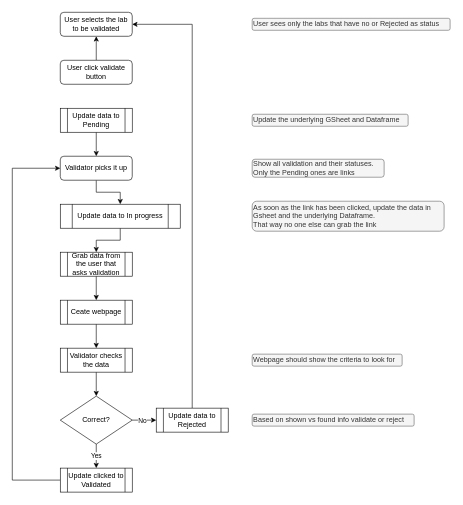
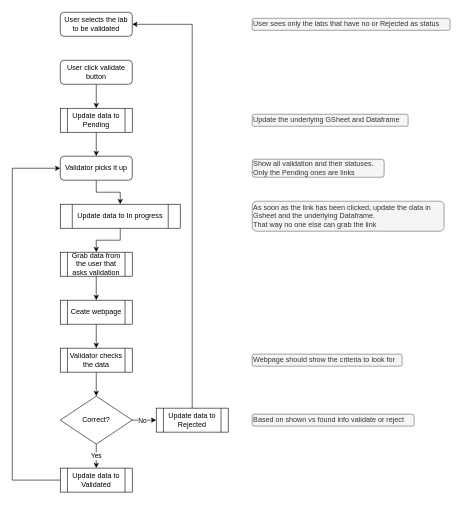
  <mxCell id="0" />
  <mxCell id="1" parent="0" />
  <mxCell id="2" value="User selects the lab to be validated" style="rounded=1;whiteSpace=wrap;html=1;" vertex="1" parent="1"><mxGeometry x="100" y="20" width="120" height="40" as="geometry" /></mxCell>
- <mxCell id="3" value="" style="edgeStyle=orthogonalEdgeStyle;rounded=0;orthogonalLoop=1;jettySize=auto;html=1;" edge="1" parent="1" source="4" target="2"><mxGeometry relative="1" as="geometry" /></mxCell>
+ <mxCell id="3" value="" style="edgeStyle=orthogonalEdgeStyle;rounded=0;orthogonalLoop=1;jettySize=auto;html=1;" edge="1" parent="1" source="4" target="6"><mxGeometry relative="1" as="geometry" /></mxCell>
  <mxCell id="4" value="User click validate button" style="rounded=1;whiteSpace=wrap;html=1;" vertex="1" parent="1"><mxGeometry x="100" y="100" width="120" height="40" as="geometry" /></mxCell>
  <mxCell id="5" value="" style="edgeStyle=orthogonalEdgeStyle;rounded=0;orthogonalLoop=1;jettySize=auto;html=1;" edge="1" parent="1" source="6" target="8"><mxGeometry relative="1" as="geometry" /></mxCell>
  <mxCell id="6" value="Update data to Pending" style="shape=process;whiteSpace=wrap;html=1;backgroundOutline=1;" vertex="1" parent="1"><mxGeometry x="100" y="180" width="120" height="40" as="geometry" /></mxCell>
  <mxCell id="7" value="" style="edgeStyle=orthogonalEdgeStyle;rounded=0;orthogonalLoop=1;jettySize=auto;html=1;" edge="1" parent="1" source="8" target="10"><mxGeometry relative="1" as="geometry" /></mxCell>
  <mxCell id="8" value="Validator picks it up" style="rounded=1;whiteSpace=wrap;html=1;" vertex="1" parent="1"><mxGeometry x="100" y="260" width="120" height="40" as="geometry" /></mxCell>
  <mxCell id="9" value="" style="edgeStyle=orthogonalEdgeStyle;rounded=0;orthogonalLoop=1;jettySize=auto;html=1;" edge="1" parent="1" source="10" target="12"><mxGeometry relative="1" as="geometry" /></mxCell>
  <mxCell id="10" value="Update data to In progress" style="shape=process;whiteSpace=wrap;html=1;backgroundOutline=1;" vertex="1" parent="1"><mxGeometry x="100" y="340" width="200" height="40" as="geometry" /></mxCell>
  <mxCell id="11" value="" style="edgeStyle=orthogonalEdgeStyle;rounded=0;orthogonalLoop=1;jettySize=auto;html=1;" edge="1" parent="1" source="12" target="14"><mxGeometry relative="1" as="geometry" /></mxCell>
  <mxCell id="12" value="Grab data from the user that asks validation" style="shape=process;whiteSpace=wrap;html=1;backgroundOutline=1;" vertex="1" parent="1"><mxGeometry x="100" y="420" width="120" height="40" as="geometry" /></mxCell>
  <mxCell id="13" value="" style="edgeStyle=orthogonalEdgeStyle;rounded=0;orthogonalLoop=1;jettySize=auto;html=1;" edge="1" parent="1" source="14" target="16"><mxGeometry relative="1" as="geometry" /></mxCell>
  <mxCell id="14" value="Ceate webpage" style="shape=process;whiteSpace=wrap;html=1;backgroundOutline=1;" vertex="1" parent="1"><mxGeometry x="100" y="500" width="120" height="40" as="geometry" /></mxCell>
  <mxCell id="15" value="" style="edgeStyle=orthogonalEdgeStyle;rounded=0;orthogonalLoop=1;jettySize=auto;html=1;" edge="1" parent="1" source="16" target="21"><mxGeometry relative="1" as="geometry" /></mxCell>
  <mxCell id="16" value="Validator checks the data" style="shape=process;whiteSpace=wrap;html=1;backgroundOutline=1;" vertex="1" parent="1"><mxGeometry x="100" y="580" width="120" height="40" as="geometry" /></mxCell>
  <mxCell id="17" value="" style="edgeStyle=orthogonalEdgeStyle;rounded=0;orthogonalLoop=1;jettySize=auto;html=1;" edge="1" parent="1" source="21" target="25"><mxGeometry relative="1" as="geometry" /></mxCell>
  <mxCell id="18" value="No" style="edgeLabel;html=1;align=center;verticalAlign=middle;resizable=0;points=[];" vertex="1" connectable="0" parent="17"><mxGeometry x="-0.2" relative="1" as="geometry"><mxPoint as="offset" /></mxGeometry></mxCell>
  <mxCell id="19" value="" style="edgeStyle=orthogonalEdgeStyle;rounded=0;orthogonalLoop=1;jettySize=auto;html=1;" edge="1" parent="1" source="21" target="23"><mxGeometry relative="1" as="geometry" /></mxCell>
  <mxCell id="20" value="Yes" style="edgeLabel;html=1;align=center;verticalAlign=middle;resizable=0;points=[];" vertex="1" connectable="0" parent="19"><mxGeometry x="-0.05" y="-1" relative="1" as="geometry"><mxPoint as="offset" /></mxGeometry></mxCell>
  <mxCell id="21" value="Correct?" style="rhombus;whiteSpace=wrap;html=1;" vertex="1" parent="1"><mxGeometry x="100" y="660" width="120" height="80" as="geometry" /></mxCell>
  <mxCell id="22" style="edgeStyle=orthogonalEdgeStyle;rounded=0;orthogonalLoop=1;jettySize=auto;html=1;exitX=0;exitY=0.5;exitDx=0;exitDy=0;entryX=0;entryY=0.5;entryDx=0;entryDy=0;" edge="1" parent="1" source="23" target="8"><mxGeometry relative="1" as="geometry"><Array as="points"><mxPoint x="20" y="800" /><mxPoint x="20" y="280" /></Array></mxGeometry></mxCell>
- <mxCell id="23" value="Update clicked to Validated" style="shape=process;whiteSpace=wrap;html=1;backgroundOutline=1;" vertex="1" parent="1"><mxGeometry x="100" y="780" width="120" height="40" as="geometry" /></mxCell>
+ <mxCell id="23" value="Update data to Validated" style="shape=process;whiteSpace=wrap;html=1;backgroundOutline=1;" vertex="1" parent="1"><mxGeometry x="100" y="780" width="120" height="40" as="geometry" /></mxCell>
  <mxCell id="24" style="edgeStyle=orthogonalEdgeStyle;rounded=0;orthogonalLoop=1;jettySize=auto;html=1;exitX=0.5;exitY=0;exitDx=0;exitDy=0;entryX=1;entryY=0.5;entryDx=0;entryDy=0;" edge="1" parent="1" source="25" target="2"><mxGeometry relative="1" as="geometry" /></mxCell>
  <mxCell id="25" value="Update data to Rejected" style="shape=process;whiteSpace=wrap;html=1;backgroundOutline=1;" vertex="1" parent="1"><mxGeometry x="260" y="680" width="120" height="40" as="geometry" /></mxCell>
  <mxCell id="26" value="&lt;div&gt;&lt;span&gt;User sees only the labs that have no or Rejected as status&lt;/span&gt;&lt;/div&gt;" style="text;html=1;align=left;verticalAlign=middle;resizable=0;points=[];autosize=1;fillColor=#f5f5f5;strokeColor=#666666;fontColor=#333333;rounded=1;" vertex="1" parent="1"><mxGeometry x="420" y="30" width="330" height="20" as="geometry" /></mxCell>
  <mxCell id="27" value="&lt;div&gt;&lt;span&gt;Update the underlying GSheet and Dataframe&lt;/span&gt;&lt;/div&gt;" style="text;html=1;align=left;verticalAlign=middle;resizable=0;points=[];autosize=1;fillColor=#f5f5f5;strokeColor=#666666;fontColor=#333333;rounded=1;" vertex="1" parent="1"><mxGeometry x="420" y="190" width="260" height="20" as="geometry" /></mxCell>
  <mxCell id="28" value="&lt;div&gt;&lt;span&gt;Show all validation and their statuses.&amp;nbsp;&lt;/span&gt;&lt;/div&gt;&lt;div&gt;&lt;span&gt;Only the Pending ones are links&lt;/span&gt;&lt;/div&gt;" style="text;html=1;align=left;verticalAlign=middle;resizable=0;points=[];autosize=1;fillColor=#f5f5f5;strokeColor=#666666;fontColor=#333333;rounded=1;" vertex="1" parent="1"><mxGeometry x="420" y="265" width="220" height="30" as="geometry" /></mxCell>
  <mxCell id="29" value="&lt;div&gt;&lt;span&gt;As soon as the link has been clicked, update the data in&amp;nbsp;&lt;/span&gt;&lt;/div&gt;&lt;div&gt;&lt;span&gt;Gsheet&amp;nbsp;&lt;/span&gt;&lt;span&gt;and the underlying Dataframe.&amp;nbsp;&lt;/span&gt;&lt;/div&gt;&lt;div&gt;&lt;span&gt;That way no one else can&amp;nbsp;&lt;/span&gt;&lt;span&gt;grab the link&lt;/span&gt;&lt;/div&gt;" style="text;html=1;align=left;verticalAlign=middle;resizable=0;points=[];autosize=1;fillColor=#f5f5f5;strokeColor=#666666;fontColor=#333333;rounded=1;" vertex="1" parent="1"><mxGeometry x="420" y="335" width="320" height="50" as="geometry" /></mxCell>
  <mxCell id="30" value="&lt;div&gt;Webpage should show the criteria to look for&lt;/div&gt;" style="text;html=1;align=left;verticalAlign=middle;resizable=0;points=[];autosize=1;fillColor=#f5f5f5;strokeColor=#666666;fontColor=#333333;rounded=1;" vertex="1" parent="1"><mxGeometry x="420" y="590" width="250" height="20" as="geometry" /></mxCell>
  <mxCell id="31" value="&lt;div&gt;Based on shown vs found info validate or reject&lt;/div&gt;" style="text;html=1;align=left;verticalAlign=middle;resizable=0;points=[];autosize=1;fillColor=#f5f5f5;strokeColor=#666666;fontColor=#333333;rounded=1;" vertex="1" parent="1"><mxGeometry x="420" y="690" width="270" height="20" as="geometry" /></mxCell>
